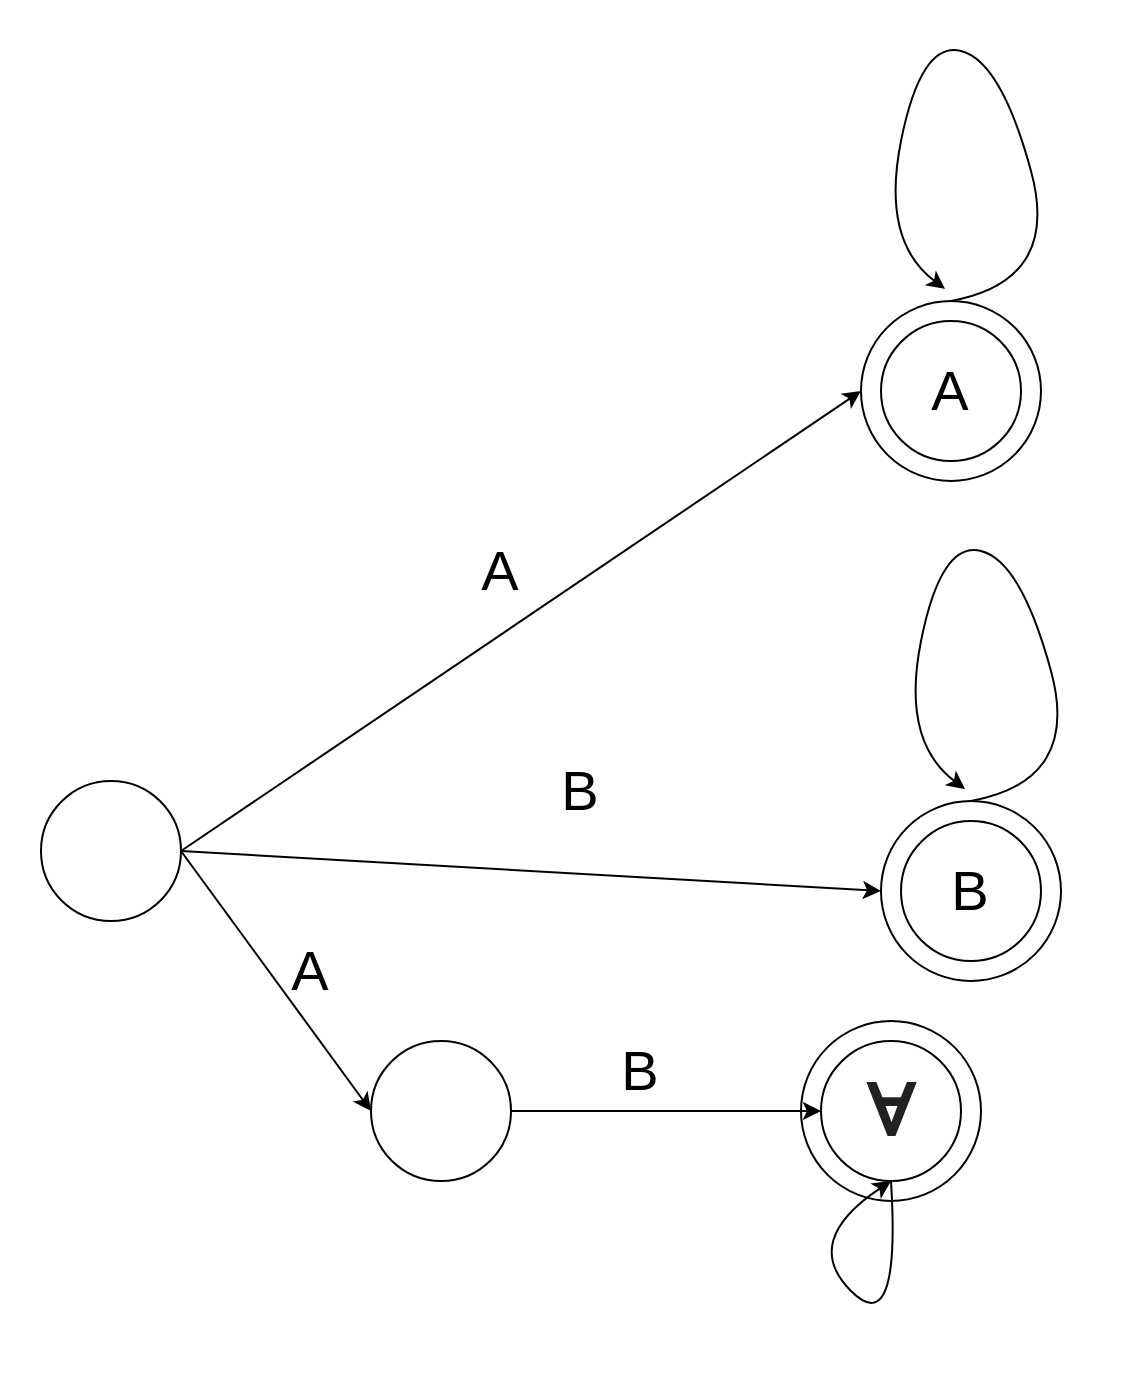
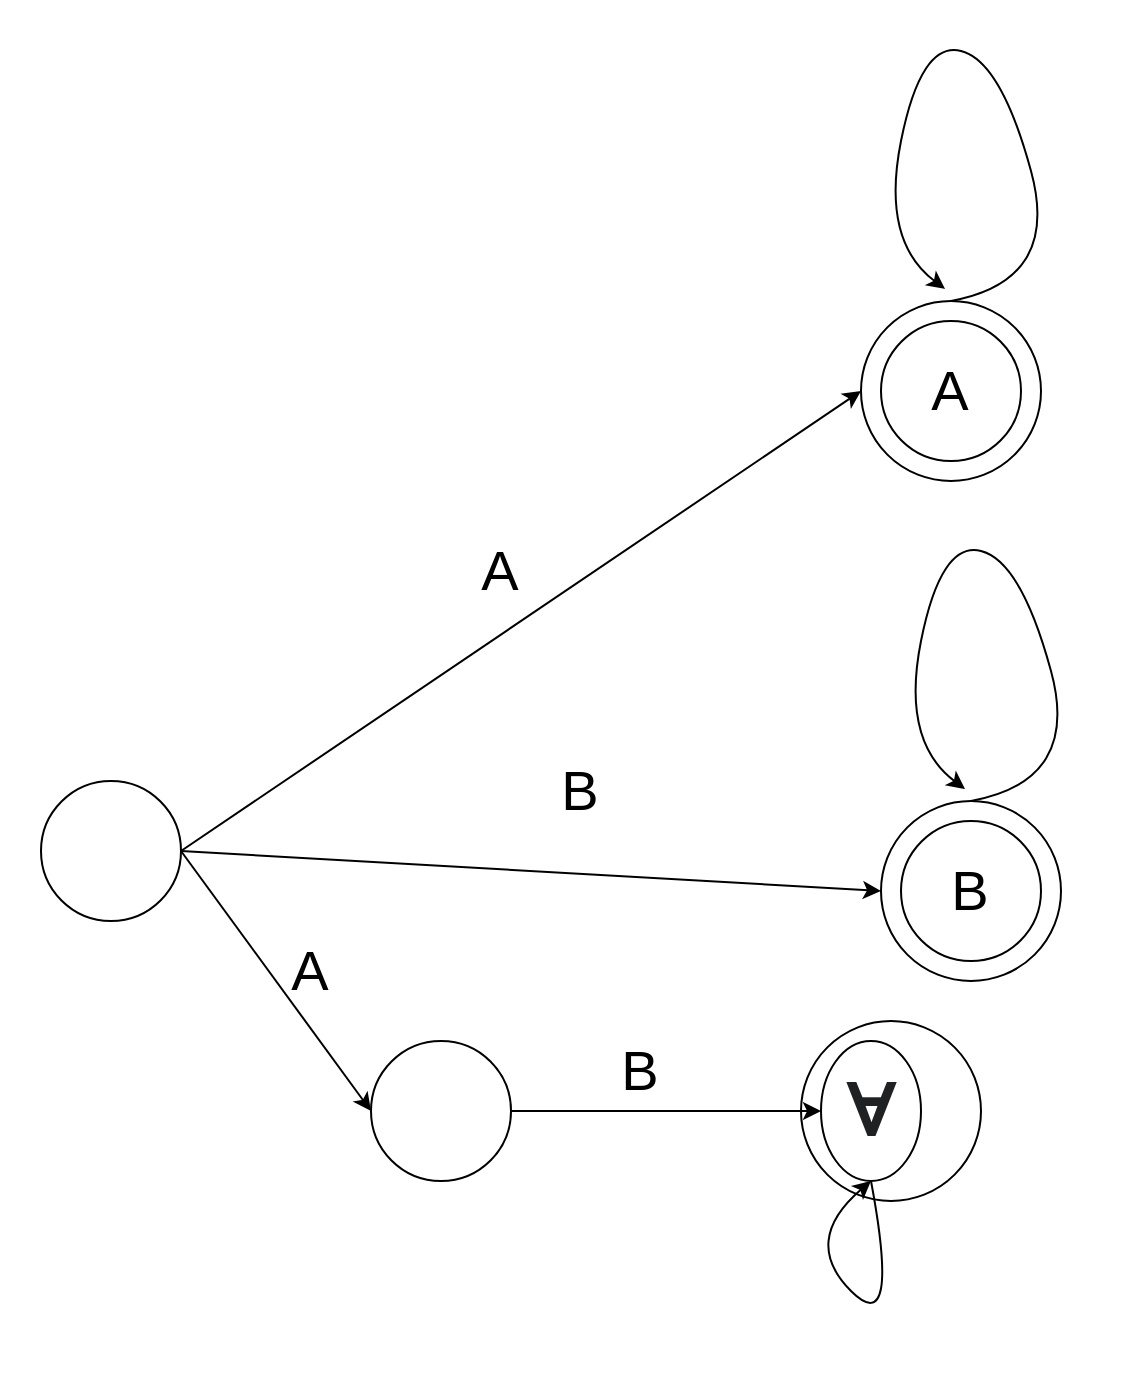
  <mxCell id="0" />
  <mxCell id="1" parent="0" />
  <mxCell id="2" value="" style="ellipse;whiteSpace=wrap;html=1;aspect=fixed;" parent="1" vertex="1"><mxGeometry x="400" y="510" width="90" height="90" as="geometry" /></mxCell>
  <mxCell id="3" value="" style="ellipse;whiteSpace=wrap;html=1;aspect=fixed;" parent="1" vertex="1"><mxGeometry x="430" y="150" width="90" height="90" as="geometry" /></mxCell>
  <mxCell id="4" value="" style="ellipse;whiteSpace=wrap;html=1;aspect=fixed;" parent="1" vertex="1"><mxGeometry x="440" y="160" width="70" height="70" as="geometry" /></mxCell>
  <mxCell id="5" value="" style="ellipse;whiteSpace=wrap;html=1;aspect=fixed;" parent="1" vertex="1"><mxGeometry x="20" y="390" width="70" height="70" as="geometry" /></mxCell>
  <mxCell id="6" value="" style="endArrow=classic;html=1;rounded=0;exitX=1;exitY=0.5;exitDx=0;exitDy=0;entryX=0;entryY=0.5;entryDx=0;entryDy=0;" parent="1" source="5" target="3" edge="1"><mxGeometry width="50" height="50" relative="1" as="geometry"><mxPoint x="280" y="340" as="sourcePoint" /><mxPoint x="330" y="290" as="targetPoint" /></mxGeometry></mxCell>
  <mxCell id="7" value="&lt;font style=&quot;font-size: 28px;&quot;&gt;A&lt;/font&gt;" style="text;html=1;align=center;verticalAlign=middle;whiteSpace=wrap;rounded=0;" parent="1" vertex="1"><mxGeometry x="220" y="270" width="60" height="30" as="geometry" /></mxCell>
  <mxCell id="8" value="&lt;font style=&quot;font-size: 28px;&quot;&gt;A&lt;/font&gt;" style="text;html=1;align=center;verticalAlign=middle;whiteSpace=wrap;rounded=0;" parent="1" vertex="1"><mxGeometry x="445" y="180" width="60" height="30" as="geometry" /></mxCell>
  <mxCell id="9" value="" style="curved=1;endArrow=classic;html=1;rounded=0;entryX=0.467;entryY=-0.067;entryDx=0;entryDy=0;exitX=0.5;exitY=0;exitDx=0;exitDy=0;entryPerimeter=0;" parent="1" source="3" target="3" edge="1"><mxGeometry width="50" height="50" relative="1" as="geometry"><mxPoint x="480" y="140" as="sourcePoint" /><mxPoint x="675" y="-40" as="targetPoint" /><Array as="points"><mxPoint x="530" y="140" /><mxPoint x="500" y="30" /><mxPoint x="460" y="20" /><mxPoint x="440" y="120" /></Array></mxGeometry></mxCell>
  <mxCell id="10" value="" style="ellipse;whiteSpace=wrap;html=1;aspect=fixed;" parent="1" vertex="1"><mxGeometry x="440" y="400" width="90" height="90" as="geometry" /></mxCell>
  <mxCell id="11" value="" style="ellipse;whiteSpace=wrap;html=1;aspect=fixed;" parent="1" vertex="1"><mxGeometry x="450" y="410" width="70" height="70" as="geometry" /></mxCell>
  <mxCell id="12" value="&lt;font style=&quot;font-size: 28px;&quot;&gt;B&lt;/font&gt;" style="text;html=1;align=center;verticalAlign=middle;whiteSpace=wrap;rounded=0;" parent="1" vertex="1"><mxGeometry x="260" y="380" width="60" height="30" as="geometry" /></mxCell>
  <mxCell id="13" value="&lt;font style=&quot;font-size: 28px;&quot;&gt;B&lt;/font&gt;" style="text;html=1;align=center;verticalAlign=middle;whiteSpace=wrap;rounded=0;" parent="1" vertex="1"><mxGeometry x="455" y="430" width="60" height="30" as="geometry" /></mxCell>
  <mxCell id="14" value="" style="endArrow=classic;html=1;rounded=0;exitX=1;exitY=0.5;exitDx=0;exitDy=0;entryX=0;entryY=0.5;entryDx=0;entryDy=0;" parent="1" source="5" target="10" edge="1"><mxGeometry width="50" height="50" relative="1" as="geometry"><mxPoint x="130" y="345" as="sourcePoint" /><mxPoint x="440" y="205" as="targetPoint" /></mxGeometry></mxCell>
  <mxCell id="15" value="" style="curved=1;endArrow=classic;html=1;rounded=0;entryX=0.467;entryY=-0.067;entryDx=0;entryDy=0;exitX=0.5;exitY=0;exitDx=0;exitDy=0;entryPerimeter=0;" parent="1" edge="1"><mxGeometry width="50" height="50" relative="1" as="geometry"><mxPoint x="485" y="400" as="sourcePoint" /><mxPoint x="482" y="394" as="targetPoint" /><Array as="points"><mxPoint x="540" y="390" /><mxPoint x="510" y="280" /><mxPoint x="470" y="270" /><mxPoint x="450" y="370" /></Array></mxGeometry></mxCell>
  <mxCell id="16" value="" style="endArrow=classic;html=1;rounded=0;exitX=1;exitY=0.5;exitDx=0;exitDy=0;entryX=0;entryY=0.5;entryDx=0;entryDy=0;" parent="1" source="5" target="17" edge="1"><mxGeometry width="50" height="50" relative="1" as="geometry"><mxPoint x="100" y="435" as="sourcePoint" /><mxPoint x="180" y="530" as="targetPoint" /></mxGeometry></mxCell>
  <mxCell id="17" value="" style="ellipse;whiteSpace=wrap;html=1;aspect=fixed;" parent="1" vertex="1"><mxGeometry x="185" y="520" width="70" height="70" as="geometry" /></mxCell>
  <mxCell id="18" value="&lt;font style=&quot;font-size: 28px;&quot;&gt;A&lt;/font&gt;" style="text;html=1;align=center;verticalAlign=middle;whiteSpace=wrap;rounded=0;" parent="1" vertex="1"><mxGeometry x="125" y="470" width="60" height="30" as="geometry" /></mxCell>
- <mxCell id="19" value="&lt;b style=&quot;color: rgb(32, 33, 34); font-family: sans-serif; text-align: start;&quot;&gt;&lt;font style=&quot;font-size: 36px; background-color: rgb(255, 255, 255);&quot;&gt;Ɐ&lt;/font&gt;&lt;/b&gt;" style="ellipse;whiteSpace=wrap;html=1;aspect=fixed;" parent="1" vertex="1"><mxGeometry x="410" y="520" width="70" height="70" as="geometry" /></mxCell>
+ <mxCell id="19" value="&lt;b style=&quot;color: rgb(32, 33, 34); font-family: sans-serif; text-align: start;&quot;&gt;&lt;font style=&quot;font-size: 36px; background-color: rgb(255, 255, 255);&quot;&gt;Ɐ&lt;/font&gt;&lt;/b&gt;" style="ellipse;whiteSpace=wrap;html=1;aspect=fixed;" parent="1" vertex="1"><mxGeometry x="410" y="520" width="50" height="70" as="geometry" /></mxCell>
  <mxCell id="20" value="&lt;font style=&quot;font-size: 28px;&quot;&gt;B&lt;/font&gt;" style="text;html=1;align=center;verticalAlign=middle;whiteSpace=wrap;rounded=0;" parent="1" vertex="1"><mxGeometry x="290" y="520" width="60" height="30" as="geometry" /></mxCell>
  <mxCell id="21" value="" style="endArrow=classic;html=1;rounded=0;entryX=0;entryY=0.5;entryDx=0;entryDy=0;exitX=1;exitY=0.5;exitDx=0;exitDy=0;" parent="1" source="17" target="19" edge="1"><mxGeometry width="50" height="50" relative="1" as="geometry"><mxPoint x="260" y="555" as="sourcePoint" /><mxPoint x="350" y="655" as="targetPoint" /></mxGeometry></mxCell>
  <mxCell id="22" value="" style="curved=1;endArrow=classic;html=1;rounded=0;exitX=0.5;exitY=1;exitDx=0;exitDy=0;entryX=0.5;entryY=1;entryDx=0;entryDy=0;" parent="1" source="19" target="19" edge="1"><mxGeometry width="50" height="50" relative="1" as="geometry"><mxPoint x="400" y="670" as="sourcePoint" /><mxPoint x="450" y="620" as="targetPoint" /><Array as="points"><mxPoint x="450" y="670" /><mxPoint x="400" y="620" /></Array></mxGeometry></mxCell>
